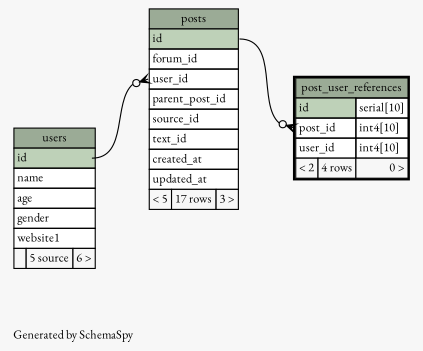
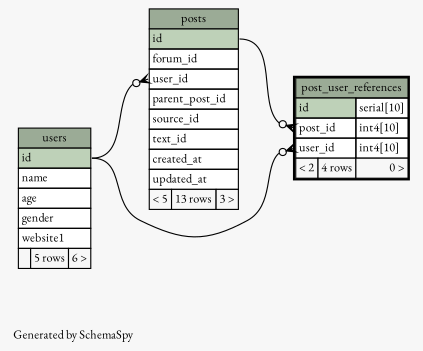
  digraph {
    bgcolor="#f7f7f7"
    fontname="EB Garamond"
    fontsize=11
    label="\nGenerated by SchemaSpy"
    labeljust=l
    nodesep=0.18
    rankdir=RL
    ranksep=0.46
    node [fontname="EB Garamond" fontsize=11 shape=plaintext]
    edge [arrowhead=none arrowsize=0.8 arrowtail=crowodot dir=back fontname="EB Garamond" headport="id:e" tailport="user_id:w"]
    n1 [label=<     <TABLE BORDER="2" CELLBORDER="1" CELLSPACING="0" BGCOLOR="#ffffff">       <TR><TD COLSPAN="3" BGCOLOR="#9bab96" ALIGN="CENTER">post_user_references</TD></TR>       <TR><TD PORT="id" COLSPAN="2" BGCOLOR="#bed1b8" ALIGN="LEFT">id</TD><TD PORT="id.type" ALIGN="LEFT">serial[10]</TD></TR>       <TR><TD PORT="post_id" COLSPAN="2" ALIGN="LEFT">post_id</TD><TD PORT="post_id.type" ALIGN="LEFT">int4[10]</TD></TR>       <TR><TD PORT="user_id" COLSPAN="2" ALIGN="LEFT">user_id</TD><TD PORT="user_id.type" ALIGN="LEFT">int4[10]</TD></TR>       <TR><TD ALIGN="LEFT" BGCOLOR="#f7f7f7">&lt; 2</TD><TD ALIGN="RIGHT" BGCOLOR="#f7f7f7">4 rows</TD><TD ALIGN="RIGHT" BGCOLOR="#f7f7f7">0 &gt;</TD></TR>     </TABLE>>]
-   n2 [label=<     <TABLE BORDER="0" CELLBORDER="1" CELLSPACING="0" BGCOLOR="#ffffff">       <TR><TD COLSPAN="3" BGCOLOR="#9bab96" ALIGN="CENTER">posts</TD></TR>       <TR><TD PORT="id" COLSPAN="3" BGCOLOR="#bed1b8" ALIGN="LEFT">id</TD></TR>       <TR><TD PORT="forum_id" COLSPAN="3" ALIGN="LEFT">forum_id</TD></TR>       <TR><TD PORT="user_id" COLSPAN="3" ALIGN="LEFT">user_id</TD></TR>       <TR><TD PORT="parent_post_id" COLSPAN="3" ALIGN="LEFT">parent_post_id</TD></TR>       <TR><TD PORT="source_id" COLSPAN="3" ALIGN="LEFT">source_id</TD></TR>       <TR><TD PORT="text_id" COLSPAN="3" ALIGN="LEFT">text_id</TD></TR>       <TR><TD PORT="created_at" COLSPAN="3" ALIGN="LEFT">created_at</TD></TR>       <TR><TD PORT="updated_at" COLSPAN="3" ALIGN="LEFT">updated_at</TD></TR>       <TR><TD ALIGN="LEFT" BGCOLOR="#f7f7f7">&lt; 5</TD><TD ALIGN="RIGHT" BGCOLOR="#f7f7f7">17 rows</TD><TD ALIGN="RIGHT" BGCOLOR="#f7f7f7">3 &gt;</TD></TR>     </TABLE>>]
-   n3 [label=<     <TABLE BORDER="0" CELLBORDER="1" CELLSPACING="0" BGCOLOR="#ffffff">       <TR><TD COLSPAN="3" BGCOLOR="#9bab96" ALIGN="CENTER">users</TD></TR>       <TR><TD PORT="id" COLSPAN="3" BGCOLOR="#bed1b8" ALIGN="LEFT">id</TD></TR>       <TR><TD PORT="name" COLSPAN="3" ALIGN="LEFT">name</TD></TR>       <TR><TD PORT="age" COLSPAN="3" ALIGN="LEFT">age</TD></TR>       <TR><TD PORT="gender" COLSPAN="3" ALIGN="LEFT">gender</TD></TR>       <TR><TD PORT="website1" COLSPAN="3" ALIGN="LEFT">website1</TD></TR>       <TR><TD ALIGN="LEFT" BGCOLOR="#f7f7f7">  </TD><TD ALIGN="RIGHT" BGCOLOR="#f7f7f7">5 source</TD><TD ALIGN="RIGHT" BGCOLOR="#f7f7f7">6 &gt;</TD></TR>     </TABLE>>]
+   n2 [label=<     <TABLE BORDER="0" CELLBORDER="1" CELLSPACING="0" BGCOLOR="#ffffff">       <TR><TD COLSPAN="3" BGCOLOR="#9bab96" ALIGN="CENTER">posts</TD></TR>       <TR><TD PORT="id" COLSPAN="3" BGCOLOR="#bed1b8" ALIGN="LEFT">id</TD></TR>       <TR><TD PORT="forum_id" COLSPAN="3" ALIGN="LEFT">forum_id</TD></TR>       <TR><TD PORT="user_id" COLSPAN="3" ALIGN="LEFT">user_id</TD></TR>       <TR><TD PORT="parent_post_id" COLSPAN="3" ALIGN="LEFT">parent_post_id</TD></TR>       <TR><TD PORT="source_id" COLSPAN="3" ALIGN="LEFT">source_id</TD></TR>       <TR><TD PORT="text_id" COLSPAN="3" ALIGN="LEFT">text_id</TD></TR>       <TR><TD PORT="created_at" COLSPAN="3" ALIGN="LEFT">created_at</TD></TR>       <TR><TD PORT="updated_at" COLSPAN="3" ALIGN="LEFT">updated_at</TD></TR>       <TR><TD ALIGN="LEFT" BGCOLOR="#f7f7f7">&lt; 5</TD><TD ALIGN="RIGHT" BGCOLOR="#f7f7f7">13 rows</TD><TD ALIGN="RIGHT" BGCOLOR="#f7f7f7">3 &gt;</TD></TR>     </TABLE>>]
+   n3 [label=<     <TABLE BORDER="0" CELLBORDER="1" CELLSPACING="0" BGCOLOR="#ffffff">       <TR><TD COLSPAN="3" BGCOLOR="#9bab96" ALIGN="CENTER">users</TD></TR>       <TR><TD PORT="id" COLSPAN="3" BGCOLOR="#bed1b8" ALIGN="LEFT">id</TD></TR>       <TR><TD PORT="name" COLSPAN="3" ALIGN="LEFT">name</TD></TR>       <TR><TD PORT="age" COLSPAN="3" ALIGN="LEFT">age</TD></TR>       <TR><TD PORT="gender" COLSPAN="3" ALIGN="LEFT">gender</TD></TR>       <TR><TD PORT="website1" COLSPAN="3" ALIGN="LEFT">website1</TD></TR>       <TR><TD ALIGN="LEFT" BGCOLOR="#f7f7f7">  </TD><TD ALIGN="RIGHT" BGCOLOR="#f7f7f7">5 rows</TD><TD ALIGN="RIGHT" BGCOLOR="#f7f7f7">6 &gt;</TD></TR>     </TABLE>>]
    n1 -> n2 [tailport="post_id:w"]
+   n1 -> n3
    n2 -> n3
  }
